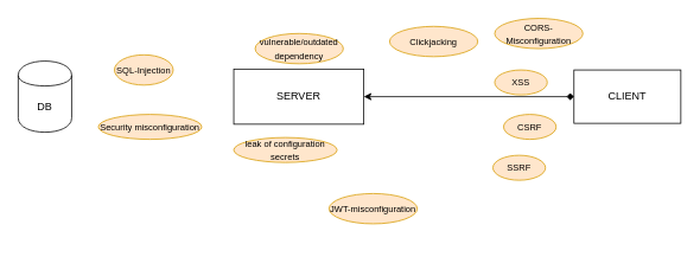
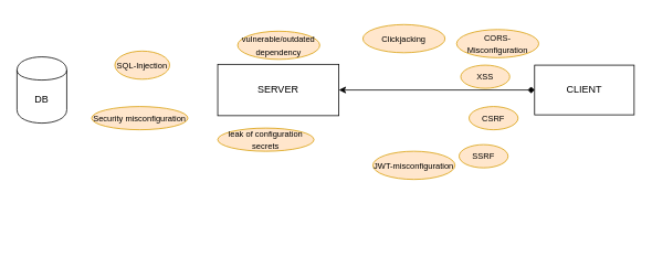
  <mxCell id="0" />
  <mxCell id="1" parent="0" />
  <mxCell id="2" value="SERVER" style="rounded=0;whiteSpace=wrap;html=1;" vertex="1" parent="1"><mxGeometry x="262" y="77" width="146" height="62" as="geometry" /></mxCell>
  <mxCell id="3" value="CLIENT" style="rounded=0;whiteSpace=wrap;html=1;" vertex="1" parent="1"><mxGeometry x="644" y="78" width="120" height="60" as="geometry" /></mxCell>
  <mxCell id="4" value="DB" style="shape=cylinder;whiteSpace=wrap;html=1;boundedLbl=1;backgroundOutline=1;" vertex="1" parent="1"><mxGeometry x="20" y="68" width="60" height="80" as="geometry" /></mxCell>
- <mxCell id="5" value="&lt;font style=&quot;font-size: 10px&quot;&gt;SQL-Injection&lt;/font&gt;" style="ellipse;whiteSpace=wrap;html=1;fillColor=#ffe6cc;strokeColor=#d79b00;" vertex="1" parent="1"><mxGeometry x="128" y="61" width="66" height="34" as="geometry" /></mxCell>
+ <mxCell id="5" value="&lt;font style=&quot;font-size: 10px&quot;&gt;SQL-Injection&lt;/font&gt;" style="ellipse;whiteSpace=wrap;html=1;fillColor=#ffe6cc;strokeColor=#d79b00;" vertex="1" parent="1"><mxGeometry x="138" y="61" width="66" height="34" as="geometry" /></mxCell>
  <mxCell id="6" value="" style="endArrow=diamond;startArrow=classic;html=1;exitX=1;exitY=0.5;exitDx=0;exitDy=0;" edge="1" parent="1" source="2" target="3"><mxGeometry width="50" height="50" relative="1" as="geometry"><mxPoint x="153" y="233" as="sourcePoint" /><mxPoint x="203" y="183" as="targetPoint" /></mxGeometry></mxCell>
  <mxCell id="7" value="&lt;font style=&quot;font-size: 10px&quot;&gt;CSRF&lt;/font&gt;" style="ellipse;whiteSpace=wrap;html=1;fillColor=#ffe6cc;strokeColor=#d79b00;" vertex="1" parent="1"><mxGeometry x="565" y="128" width="59" height="28" as="geometry" /></mxCell>
  <mxCell id="8" value="&lt;span style=&quot;font-size: 10px&quot;&gt;XSS&lt;/span&gt;" style="ellipse;whiteSpace=wrap;html=1;fillColor=#ffe6cc;strokeColor=#d79b00;" vertex="1" parent="1"><mxGeometry x="555" y="78" width="59" height="28" as="geometry" /></mxCell>
- <mxCell id="9" value="&lt;font style=&quot;font-size: 10px&quot;&gt;CORS-Misconfiguration&lt;/font&gt;" style="ellipse;whiteSpace=wrap;html=1;fillColor=#ffe6cc;strokeColor=#d79b00;" vertex="1" parent="1"><mxGeometry x="555" y="20" width="99" height="34" as="geometry" /></mxCell>
+ <mxCell id="9" value="&lt;font style=&quot;font-size: 10px&quot;&gt;CORS-Misconfiguration&lt;/font&gt;" style="ellipse;whiteSpace=wrap;html=1;fillColor=#ffe6cc;strokeColor=#d79b00;" vertex="1" parent="1"><mxGeometry x="550" y="35" width="99" height="34" as="geometry" /></mxCell>
  <mxCell id="10" value="&lt;font style=&quot;font-size: 10px&quot;&gt;Clickjacking&lt;/font&gt;" style="ellipse;whiteSpace=wrap;html=1;fillColor=#ffe6cc;strokeColor=#d79b00;" vertex="1" parent="1"><mxGeometry x="437" y="29" width="99" height="34" as="geometry" /></mxCell>
  <mxCell id="11" value="&lt;span style=&quot;font-size: 10px&quot;&gt;SSRF&lt;/span&gt;" style="ellipse;whiteSpace=wrap;html=1;fillColor=#ffe6cc;strokeColor=#d79b00;" vertex="1" parent="1"><mxGeometry x="553" y="174" width="59" height="28" as="geometry" /></mxCell>
  <mxCell id="12" value="&lt;font style=&quot;font-size: 10px&quot;&gt;vulnerable/outdated dependency&lt;/font&gt;" style="ellipse;whiteSpace=wrap;html=1;fillColor=#ffe6cc;strokeColor=#d79b00;" vertex="1" parent="1"><mxGeometry x="286" y="37" width="99" height="34" as="geometry" /></mxCell>
  <mxCell id="13" value="&lt;font style=&quot;font-size: 10px&quot;&gt;leak of configuration secrets&lt;/font&gt;" style="ellipse;whiteSpace=wrap;html=1;fillColor=#ffe6cc;strokeColor=#d79b00;" vertex="1" parent="1"><mxGeometry x="262" y="154" width="116" height="28" as="geometry" /></mxCell>
- <mxCell id="14" value="&lt;font style=&quot;font-size: 10px&quot;&gt;JWT-misconfiguration&lt;/font&gt;" style="ellipse;whiteSpace=wrap;html=1;fillColor=#ffe6cc;strokeColor=#d79b00;" vertex="1" parent="1"><mxGeometry x="369" y="217" width="99" height="34" as="geometry" /></mxCell>
+ <mxCell id="14" value="&lt;font style=&quot;font-size: 10px&quot;&gt;JWT-misconfiguration&lt;/font&gt;" style="ellipse;whiteSpace=wrap;html=1;fillColor=#ffe6cc;strokeColor=#d79b00;" vertex="1" parent="1"><mxGeometry x="449" y="182" width="99" height="34" as="geometry" /></mxCell>
  <mxCell id="15" value="&lt;font style=&quot;font-size: 10px&quot;&gt;Security misconfiguration&lt;/font&gt;" style="ellipse;whiteSpace=wrap;html=1;fillColor=#ffe6cc;strokeColor=#d79b00;" vertex="1" parent="1"><mxGeometry x="110" y="128" width="116" height="28" as="geometry" /></mxCell>
  <mxCell id="16" value="&lt;div style=&quot;text-align: left&quot;&gt;&lt;br&gt;&lt;/div&gt;" style="text;html=1;strokeColor=none;fillColor=none;align=center;verticalAlign=middle;whiteSpace=wrap;rounded=0;" vertex="1" parent="1"><mxGeometry x="458" y="268" width="215" height="20" as="geometry" /></mxCell>
